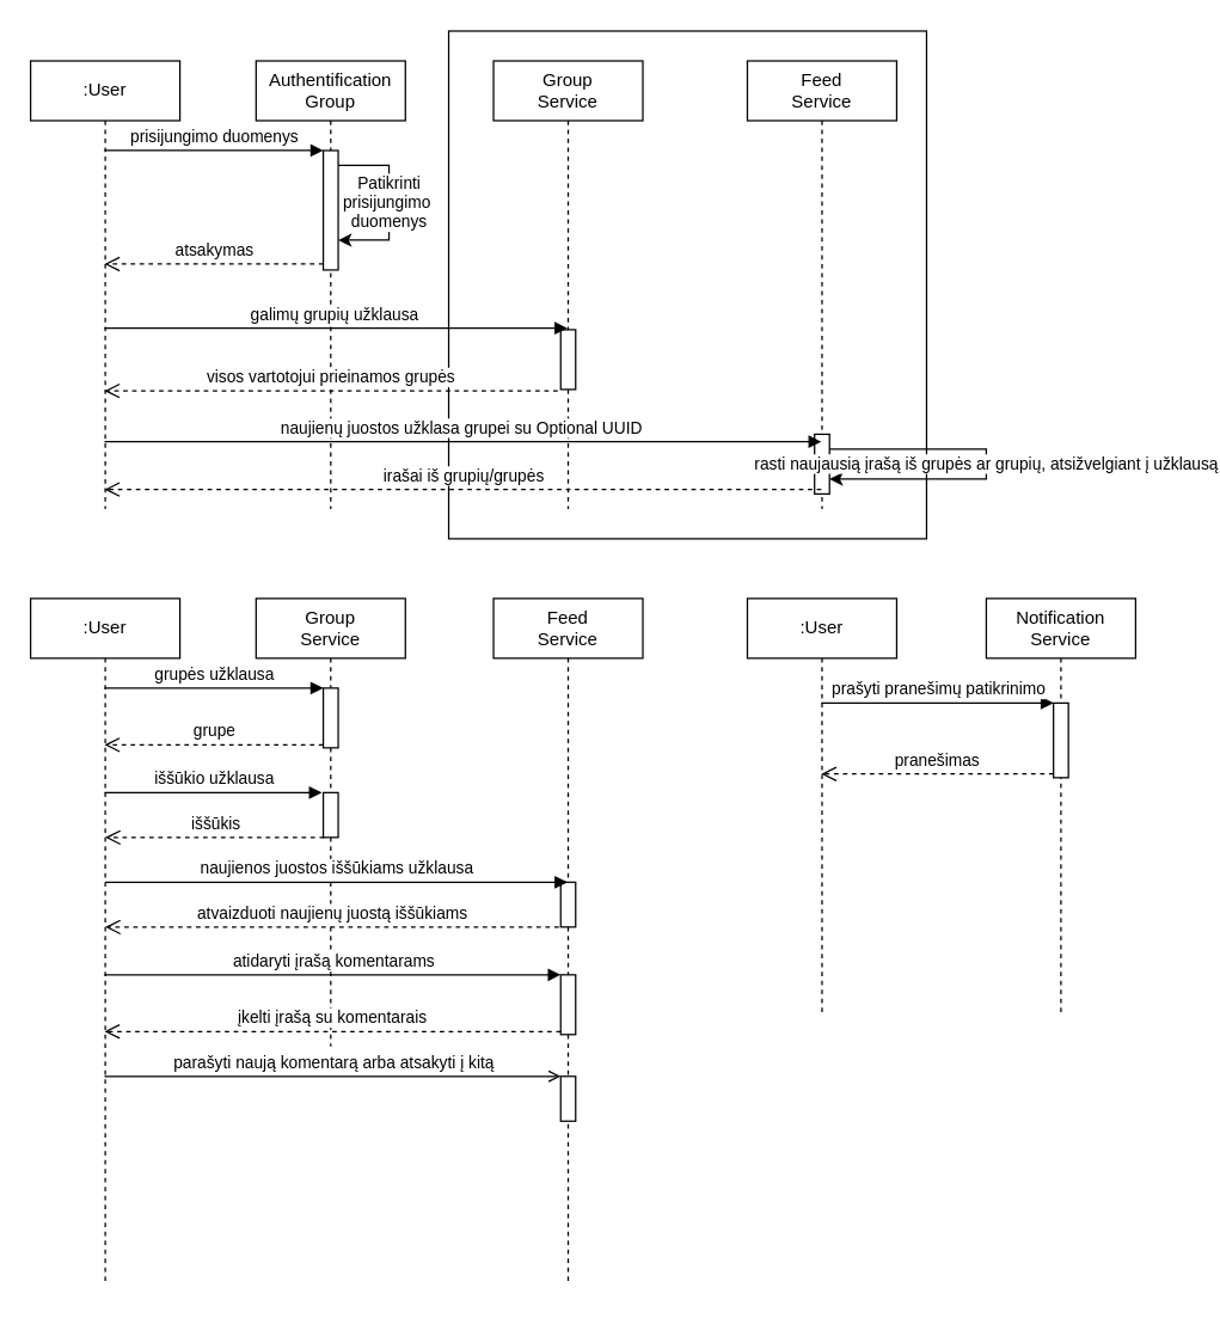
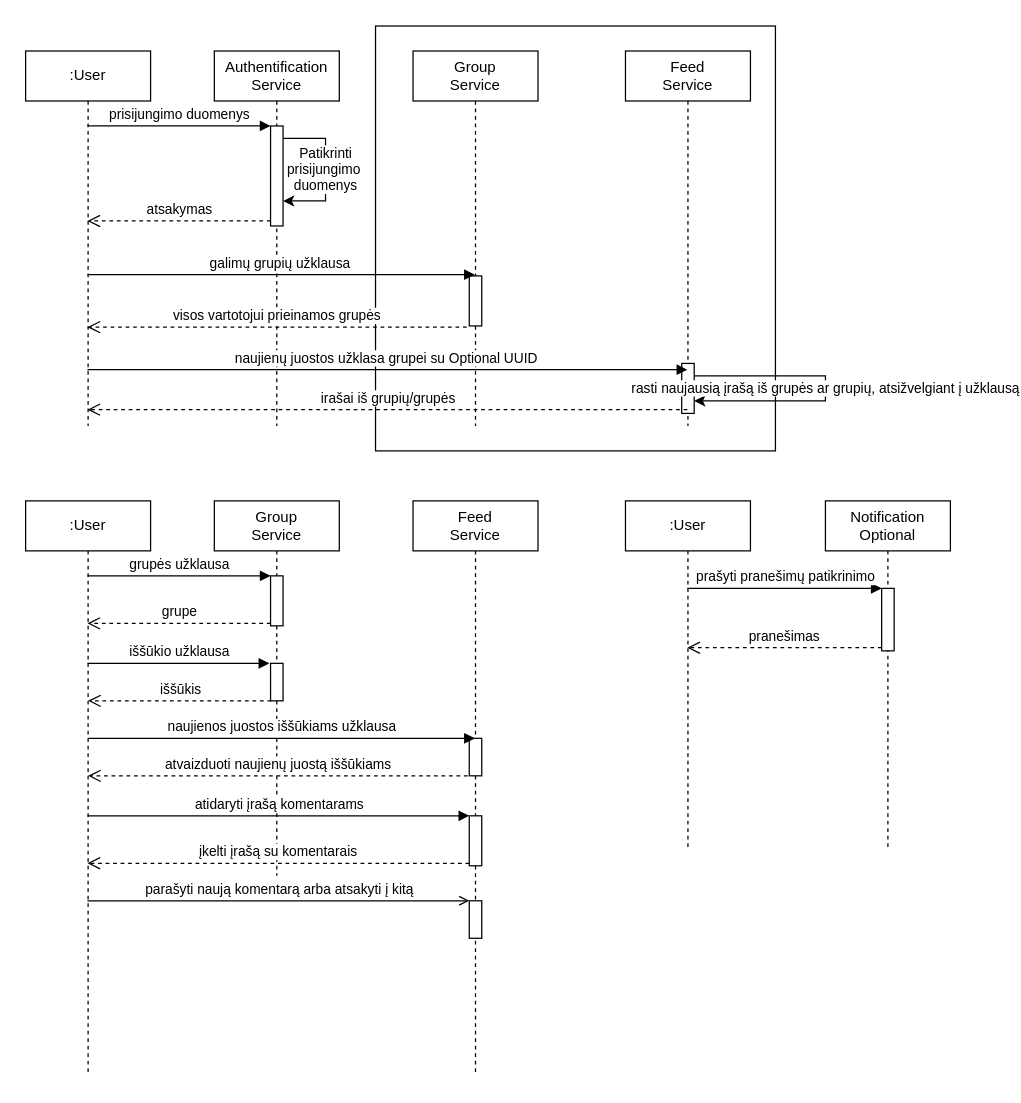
  <mxCell id="0" />
  <mxCell id="1" parent="0" />
  <mxCell id="2" value="" style="rounded=0;whiteSpace=wrap;html=1;" parent="1" vertex="1"><mxGeometry x="300" y="20" width="320" height="340" as="geometry" /></mxCell>
  <mxCell id="3" value=":User" style="shape=umlLifeline;perimeter=lifelinePerimeter;whiteSpace=wrap;html=1;container=1;collapsible=0;recursiveResize=0;outlineConnect=0;" parent="1" vertex="1"><mxGeometry x="20" y="40" width="100" height="300" as="geometry" /></mxCell>
- <mxCell id="4" value="Authentification&lt;br&gt;Group" style="shape=umlLifeline;perimeter=lifelinePerimeter;whiteSpace=wrap;html=1;container=1;collapsible=0;recursiveResize=0;outlineConnect=0;" parent="1" vertex="1"><mxGeometry x="171" y="40" width="100" height="300" as="geometry" /></mxCell>
+ <mxCell id="4" value="Authentification&lt;br&gt;Service" style="shape=umlLifeline;perimeter=lifelinePerimeter;whiteSpace=wrap;html=1;container=1;collapsible=0;recursiveResize=0;outlineConnect=0;" parent="1" vertex="1"><mxGeometry x="171" y="40" width="100" height="300" as="geometry" /></mxCell>
  <mxCell id="5" value="" style="html=1;points=[];perimeter=orthogonalPerimeter;" parent="4" vertex="1"><mxGeometry x="45" y="60" width="10" height="80" as="geometry" /></mxCell>
  <mxCell id="6" value="&lt;div&gt;Patikrinti&lt;/div&gt;&lt;div&gt;prisijungimo&amp;nbsp;&lt;/div&gt;&lt;div&gt;duomenys&lt;/div&gt;" style="edgeStyle=orthogonalEdgeStyle;rounded=0;orthogonalLoop=1;jettySize=auto;html=1;" parent="4" source="5" target="5" edge="1"><mxGeometry relative="1" as="geometry"><Array as="points"><mxPoint x="89" y="70" /><mxPoint x="89" y="120" /></Array></mxGeometry></mxCell>
  <mxCell id="7" value="prisijungimo duomenys" style="html=1;verticalAlign=bottom;endArrow=block;entryX=0;entryY=0;rounded=0;" parent="1" source="3" target="5" edge="1"><mxGeometry relative="1" as="geometry"><mxPoint x="141" y="100" as="sourcePoint" /></mxGeometry></mxCell>
  <mxCell id="8" value="atsakymas" style="html=1;verticalAlign=bottom;endArrow=open;dashed=1;endSize=8;exitX=0;exitY=0.95;rounded=0;" parent="1" source="5" target="3" edge="1"><mxGeometry relative="1" as="geometry"><mxPoint x="141" y="176" as="targetPoint" /></mxGeometry></mxCell>
  <mxCell id="9" value="Group&lt;br&gt;Service" style="shape=umlLifeline;perimeter=lifelinePerimeter;whiteSpace=wrap;html=1;container=1;collapsible=0;recursiveResize=0;outlineConnect=0;" parent="1" vertex="1"><mxGeometry x="330" y="40" width="100" height="300" as="geometry" /></mxCell>
  <mxCell id="10" value="" style="html=1;points=[];perimeter=orthogonalPerimeter;" parent="9" vertex="1"><mxGeometry x="45" y="180" width="10" height="40" as="geometry" /></mxCell>
  <mxCell id="11" value="galimų grupių užklausa&amp;nbsp;" style="html=1;verticalAlign=bottom;endArrow=block;rounded=0;" parent="1" edge="1"><mxGeometry width="80" relative="1" as="geometry"><mxPoint x="69.5" y="219" as="sourcePoint" /><mxPoint x="379.5" y="219" as="targetPoint" /></mxGeometry></mxCell>
  <mxCell id="12" value="visos vartotojui prieinamos grupės" style="html=1;verticalAlign=bottom;endArrow=open;dashed=1;endSize=8;rounded=0;exitX=-0.2;exitY=1.025;exitDx=0;exitDy=0;exitPerimeter=0;" parent="1" source="10" target="3" edge="1"><mxGeometry relative="1" as="geometry"><mxPoint x="380" y="390" as="sourcePoint" /><mxPoint x="300" y="390" as="targetPoint" /></mxGeometry></mxCell>
  <mxCell id="13" value="Feed&lt;br&gt;Service" style="shape=umlLifeline;perimeter=lifelinePerimeter;whiteSpace=wrap;html=1;container=1;collapsible=0;recursiveResize=0;outlineConnect=0;" parent="1" vertex="1"><mxGeometry x="500" y="40" width="100" height="300" as="geometry" /></mxCell>
  <mxCell id="14" value="" style="html=1;points=[];perimeter=orthogonalPerimeter;" parent="13" vertex="1"><mxGeometry x="45" y="250" width="10" height="40" as="geometry" /></mxCell>
  <mxCell id="15" value="rasti naujausią įrašą iš grupės ar grupių, atsižvelgiant į užklausą" style="edgeStyle=orthogonalEdgeStyle;rounded=0;orthogonalLoop=1;jettySize=auto;html=1;" parent="13" source="14" target="14" edge="1"><mxGeometry relative="1" as="geometry"><Array as="points"><mxPoint x="160" y="270" /></Array></mxGeometry></mxCell>
  <mxCell id="16" value="naujienų juostos užklasa grupei su Optional UUID&amp;nbsp;" style="html=1;verticalAlign=bottom;endArrow=block;rounded=0;" parent="1" edge="1"><mxGeometry width="80" relative="1" as="geometry"><mxPoint x="69.5" y="295" as="sourcePoint" /><mxPoint x="549.5" y="295" as="targetPoint" /></mxGeometry></mxCell>
  <mxCell id="17" value="irašai iš grupių/grupės" style="html=1;verticalAlign=bottom;endArrow=open;dashed=1;endSize=8;rounded=0;" parent="1" edge="1"><mxGeometry relative="1" as="geometry"><mxPoint x="549.5" y="327" as="sourcePoint" /><mxPoint x="69.5" y="327" as="targetPoint" /></mxGeometry></mxCell>
  <mxCell id="18" value=":User" style="shape=umlLifeline;perimeter=lifelinePerimeter;whiteSpace=wrap;html=1;container=1;collapsible=0;recursiveResize=0;outlineConnect=0;" parent="1" vertex="1"><mxGeometry x="20" y="400" width="100" height="460" as="geometry" /></mxCell>
  <mxCell id="19" value="Group&lt;br&gt;Service" style="shape=umlLifeline;perimeter=lifelinePerimeter;whiteSpace=wrap;html=1;container=1;collapsible=0;recursiveResize=0;outlineConnect=0;" parent="1" vertex="1"><mxGeometry x="171" y="400" width="100" height="300" as="geometry" /></mxCell>
  <mxCell id="20" value="" style="html=1;points=[];perimeter=orthogonalPerimeter;" parent="19" vertex="1"><mxGeometry x="45" y="60" width="10" height="40" as="geometry" /></mxCell>
  <mxCell id="21" value="" style="html=1;points=[];perimeter=orthogonalPerimeter;" parent="19" vertex="1"><mxGeometry x="45" y="130" width="10" height="30" as="geometry" /></mxCell>
  <mxCell id="22" value="iššūkis" style="html=1;verticalAlign=bottom;endArrow=open;dashed=1;endSize=8;exitX=0;exitY=0.95;rounded=0;" parent="19" edge="1"><mxGeometry relative="1" as="geometry"><mxPoint x="-101" y="160" as="targetPoint" /><mxPoint x="45.5" y="160" as="sourcePoint" /></mxGeometry></mxCell>
  <mxCell id="23" value="atvaizduoti naujienų juostą iššūkiams" style="html=1;verticalAlign=bottom;endArrow=open;dashed=1;endSize=8;exitX=-0.125;exitY=1;rounded=0;exitDx=0;exitDy=0;exitPerimeter=0;" parent="19" source="28" edge="1"><mxGeometry relative="1" as="geometry"><mxPoint x="-101" y="220" as="targetPoint" /><mxPoint x="202.75" y="230" as="sourcePoint" /></mxGeometry></mxCell>
  <mxCell id="24" value="grupės užklausa" style="html=1;verticalAlign=bottom;endArrow=block;entryX=0;entryY=0;rounded=0;" parent="1" source="18" target="20" edge="1"><mxGeometry relative="1" as="geometry"><mxPoint x="146" y="460" as="sourcePoint" /></mxGeometry></mxCell>
  <mxCell id="25" value="grupe" style="html=1;verticalAlign=bottom;endArrow=open;dashed=1;endSize=8;exitX=0;exitY=0.95;rounded=0;" parent="1" source="20" target="18" edge="1"><mxGeometry relative="1" as="geometry"><mxPoint x="146" y="536" as="targetPoint" /></mxGeometry></mxCell>
  <mxCell id="26" value="Feed&lt;br&gt;Service" style="shape=umlLifeline;perimeter=lifelinePerimeter;whiteSpace=wrap;html=1;container=1;collapsible=0;recursiveResize=0;outlineConnect=0;" parent="1" vertex="1"><mxGeometry x="330" y="400" width="100" height="460" as="geometry" /></mxCell>
  <mxCell id="27" value="" style="html=1;points=[];perimeter=orthogonalPerimeter;" parent="26" vertex="1"><mxGeometry x="45" y="252" width="10" height="40" as="geometry" /></mxCell>
  <mxCell id="28" value="" style="html=1;points=[];perimeter=orthogonalPerimeter;" parent="26" vertex="1"><mxGeometry x="45" y="190" width="10" height="30" as="geometry" /></mxCell>
  <mxCell id="29" value="" style="html=1;points=[];perimeter=orthogonalPerimeter;" parent="26" vertex="1"><mxGeometry x="45" y="320" width="10" height="30" as="geometry" /></mxCell>
  <mxCell id="30" value="įkelti įrašą su komentarais" style="html=1;verticalAlign=bottom;endArrow=open;dashed=1;endSize=8;exitX=0;exitY=0.95;rounded=0;" parent="1" source="27" target="18" edge="1"><mxGeometry relative="1" as="geometry"><mxPoint x="305" y="596" as="targetPoint" /></mxGeometry></mxCell>
  <mxCell id="31" value="atidaryti įrašą komentarams" style="html=1;verticalAlign=bottom;endArrow=block;entryX=0;entryY=0;rounded=0;" parent="1" source="18" target="27" edge="1"><mxGeometry relative="1" as="geometry"><mxPoint x="305" y="520" as="sourcePoint" /></mxGeometry></mxCell>
  <mxCell id="32" value="iššūkio užklausa" style="html=1;verticalAlign=bottom;endArrow=block;rounded=0;entryX=-0.1;entryY=0;entryDx=0;entryDy=0;entryPerimeter=0;" parent="1" edge="1"><mxGeometry width="80" relative="1" as="geometry"><mxPoint x="69.5" y="530" as="sourcePoint" /><mxPoint x="215" y="530" as="targetPoint" /></mxGeometry></mxCell>
  <mxCell id="33" value="naujienos juostos iššūkiams užklausa" style="html=1;verticalAlign=bottom;endArrow=block;rounded=0;" parent="1" target="26" edge="1"><mxGeometry width="80" relative="1" as="geometry"><mxPoint x="70" y="590" as="sourcePoint" /><mxPoint x="215.5" y="590" as="targetPoint" /><Array as="points"><mxPoint x="140.5" y="590" /></Array></mxGeometry></mxCell>
  <mxCell id="34" value="parašyti naują komentarą arba atsakyti į kitą" style="html=1;verticalAlign=bottom;endArrow=open;entryX=0;entryY=0;rounded=0;endFill=0;" parent="1" source="18" target="29" edge="1"><mxGeometry relative="1" as="geometry"><mxPoint x="305" y="720" as="sourcePoint" /></mxGeometry></mxCell>
  <mxCell id="35" value=":User" style="shape=umlLifeline;perimeter=lifelinePerimeter;whiteSpace=wrap;html=1;container=1;collapsible=0;recursiveResize=0;outlineConnect=0;" parent="1" vertex="1"><mxGeometry x="500" y="400" width="100" height="280" as="geometry" /></mxCell>
- <mxCell id="36" value="Notification&lt;br&gt;Service" style="shape=umlLifeline;perimeter=lifelinePerimeter;whiteSpace=wrap;html=1;container=1;collapsible=0;recursiveResize=0;outlineConnect=0;" parent="1" vertex="1"><mxGeometry x="660" y="400" width="100" height="280" as="geometry" /></mxCell>
+ <mxCell id="36" value="Notification&lt;br&gt;Optional" style="shape=umlLifeline;perimeter=lifelinePerimeter;whiteSpace=wrap;html=1;container=1;collapsible=0;recursiveResize=0;outlineConnect=0;" parent="1" vertex="1"><mxGeometry x="660" y="400" width="100" height="280" as="geometry" /></mxCell>
  <mxCell id="37" value="" style="html=1;points=[];perimeter=orthogonalPerimeter;" parent="36" vertex="1"><mxGeometry x="45" y="70" width="10" height="50" as="geometry" /></mxCell>
  <mxCell id="38" value="prašyti pranešimų patikrinimo" style="html=1;verticalAlign=bottom;endArrow=block;entryX=0;entryY=0;rounded=0;" parent="1" source="35" target="37" edge="1"><mxGeometry relative="1" as="geometry"><mxPoint x="640" y="470" as="sourcePoint" /></mxGeometry></mxCell>
  <mxCell id="39" value="pranešimas" style="html=1;verticalAlign=bottom;endArrow=open;dashed=1;endSize=8;exitX=0;exitY=0.95;rounded=0;" parent="1" source="37" target="35" edge="1"><mxGeometry relative="1" as="geometry"><mxPoint x="640" y="546" as="targetPoint" /></mxGeometry></mxCell>
